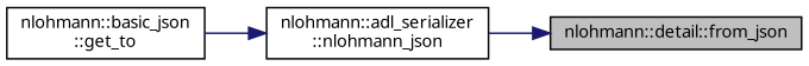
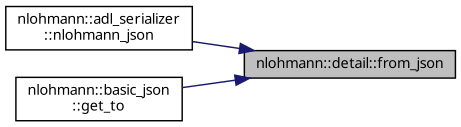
  digraph {
    fontname="Noto Sans"
    rankdir=RL
    node [color=black fillcolor=white fontname="Noto Sans" fontsize=10 shape=record style=filled]
    edge [color=midnightblue dir=back fontname="Noto Sans" fontsize=10 labelfontname=Helvetica labelfontsize=10 style=solid]
    n1 [fillcolor=grey75 fontcolor=black height=0.2 label="nlohmann::detail::from_json" width=0.4]
    n2 [height=0.2 label="nlohmann::adl_serializer\l::nlohmann_json" width=0.4]
    n3 [height=0.2 label="nlohmann::basic_json\l::get_to" width=0.4]
    n1 -> n2
-   n2 -> n3
+   n1 -> n3
  }
